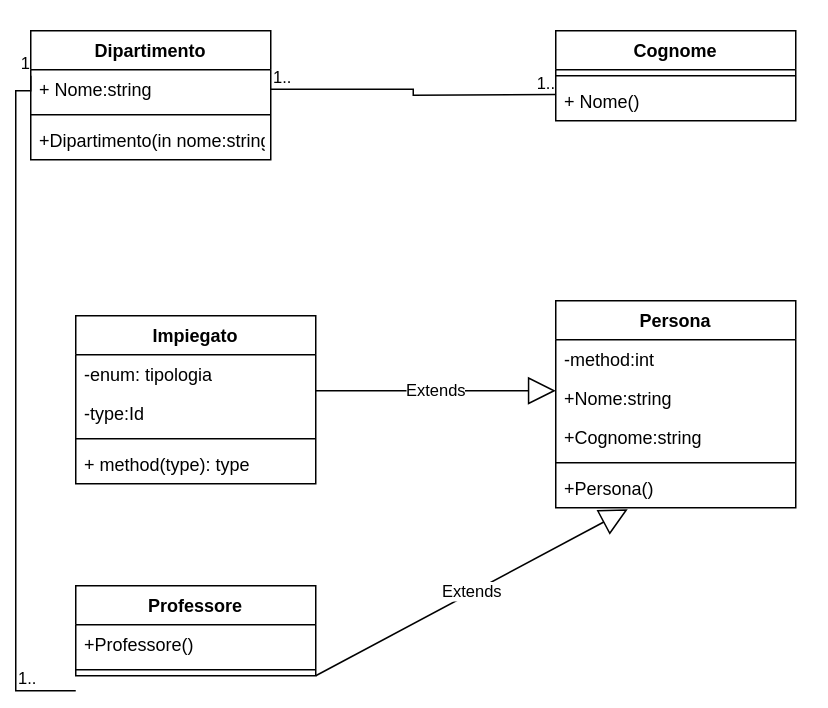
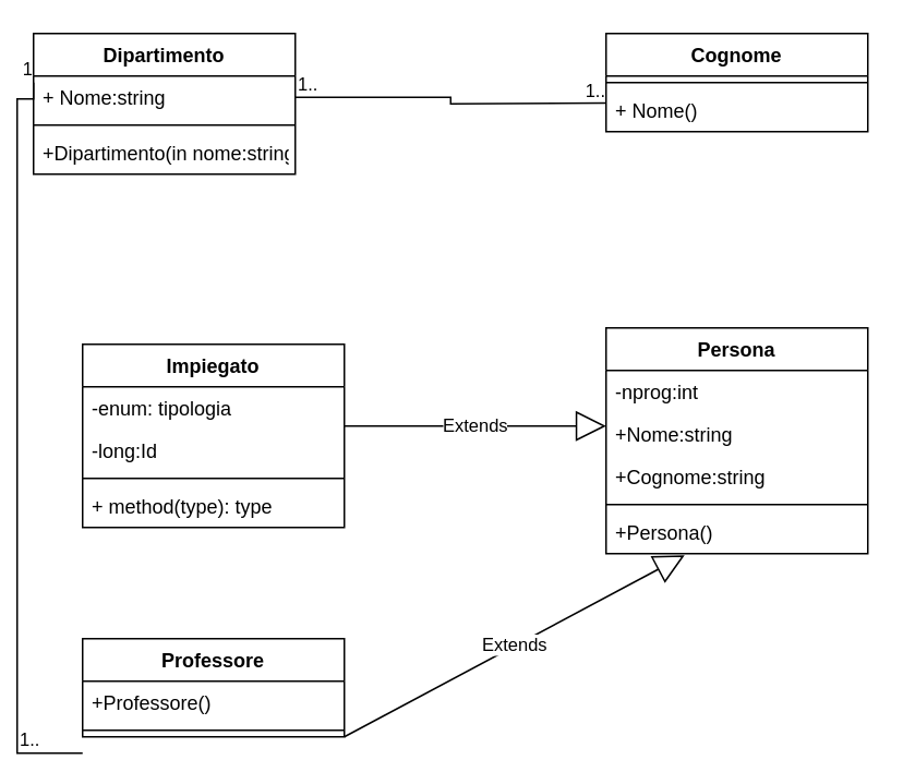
  <mxCell id="0" />
  <mxCell id="1" parent="0" />
  <mxCell id="2" value="Dipartimento" style="swimlane;fontStyle=1;align=center;verticalAlign=top;childLayout=stackLayout;horizontal=1;startSize=26;horizontalStack=0;resizeParent=1;resizeParentMax=0;resizeLast=0;collapsible=1;marginBottom=0;" parent="1" vertex="1"><mxGeometry x="20" y="20" width="160" height="86" as="geometry" /></mxCell>
  <mxCell id="3" value="+ Nome:string" style="text;strokeColor=none;fillColor=none;align=left;verticalAlign=top;spacingLeft=4;spacingRight=4;overflow=hidden;rotatable=0;points=[[0,0.5],[1,0.5]];portConstraint=eastwest;" parent="2" vertex="1"><mxGeometry y="26" width="160" height="26" as="geometry" /></mxCell>
  <mxCell id="4" value="" style="line;strokeWidth=1;fillColor=none;align=left;verticalAlign=middle;spacingTop=-1;spacingLeft=3;spacingRight=3;rotatable=0;labelPosition=right;points=[];portConstraint=eastwest;strokeColor=inherit;" parent="2" vertex="1"><mxGeometry y="52" width="160" height="8" as="geometry" /></mxCell>
  <mxCell id="5" value="+Dipartimento(in nome:string)" style="text;strokeColor=none;fillColor=none;align=left;verticalAlign=top;spacingLeft=4;spacingRight=4;overflow=hidden;rotatable=0;points=[[0,0.5],[1,0.5]];portConstraint=eastwest;" parent="2" vertex="1"><mxGeometry y="60" width="160" height="26" as="geometry" /></mxCell>
  <mxCell id="6" value="Impiegato" style="swimlane;fontStyle=1;align=center;verticalAlign=top;childLayout=stackLayout;horizontal=1;startSize=26;horizontalStack=0;resizeParent=1;resizeParentMax=0;resizeLast=0;collapsible=1;marginBottom=0;" parent="1" vertex="1"><mxGeometry x="50" y="210" width="160" height="112" as="geometry" /></mxCell>
  <mxCell id="7" value="-enum: tipologia" style="text;strokeColor=none;fillColor=none;align=left;verticalAlign=top;spacingLeft=4;spacingRight=4;overflow=hidden;rotatable=0;points=[[0,0.5],[1,0.5]];portConstraint=eastwest;" parent="6" vertex="1"><mxGeometry y="26" width="160" height="26" as="geometry" /></mxCell>
- <mxCell id="8" value="-type:Id" style="text;strokeColor=none;fillColor=none;align=left;verticalAlign=top;spacingLeft=4;spacingRight=4;overflow=hidden;rotatable=0;points=[[0,0.5],[1,0.5]];portConstraint=eastwest;" parent="6" vertex="1"><mxGeometry y="52" width="160" height="26" as="geometry" /></mxCell>
+ <mxCell id="8" value="-long:Id" style="text;strokeColor=none;fillColor=none;align=left;verticalAlign=top;spacingLeft=4;spacingRight=4;overflow=hidden;rotatable=0;points=[[0,0.5],[1,0.5]];portConstraint=eastwest;" parent="6" vertex="1"><mxGeometry y="52" width="160" height="26" as="geometry" /></mxCell>
  <mxCell id="9" value="" style="line;strokeWidth=1;fillColor=none;align=left;verticalAlign=middle;spacingTop=-1;spacingLeft=3;spacingRight=3;rotatable=0;labelPosition=right;points=[];portConstraint=eastwest;strokeColor=inherit;" parent="6" vertex="1"><mxGeometry y="78" width="160" height="8" as="geometry" /></mxCell>
  <mxCell id="10" value="+ method(type): type" style="text;strokeColor=none;fillColor=none;align=left;verticalAlign=top;spacingLeft=4;spacingRight=4;overflow=hidden;rotatable=0;points=[[0,0.5],[1,0.5]];portConstraint=eastwest;" parent="6" vertex="1"><mxGeometry y="86" width="160" height="26" as="geometry" /></mxCell>
  <mxCell id="11" value="Persona" style="swimlane;fontStyle=1;align=center;verticalAlign=top;childLayout=stackLayout;horizontal=1;startSize=26;horizontalStack=0;resizeParent=1;resizeParentMax=0;resizeLast=0;collapsible=1;marginBottom=0;" parent="1" vertex="1"><mxGeometry x="370" y="200" width="160" height="138" as="geometry" /></mxCell>
- <mxCell id="12" value="-method:int" style="text;strokeColor=none;fillColor=none;align=left;verticalAlign=top;spacingLeft=4;spacingRight=4;overflow=hidden;rotatable=0;points=[[0,0.5],[1,0.5]];portConstraint=eastwest;" parent="11" vertex="1"><mxGeometry y="26" width="160" height="26" as="geometry" /></mxCell>
+ <mxCell id="12" value="-nprog:int" style="text;strokeColor=none;fillColor=none;align=left;verticalAlign=top;spacingLeft=4;spacingRight=4;overflow=hidden;rotatable=0;points=[[0,0.5],[1,0.5]];portConstraint=eastwest;" parent="11" vertex="1"><mxGeometry y="26" width="160" height="26" as="geometry" /></mxCell>
  <mxCell id="13" value="+Nome:string" style="text;strokeColor=none;fillColor=none;align=left;verticalAlign=top;spacingLeft=4;spacingRight=4;overflow=hidden;rotatable=0;points=[[0,0.5],[1,0.5]];portConstraint=eastwest;" parent="11" vertex="1"><mxGeometry y="52" width="160" height="26" as="geometry" /></mxCell>
  <mxCell id="14" value="+Cognome:string" style="text;strokeColor=none;fillColor=none;align=left;verticalAlign=top;spacingLeft=4;spacingRight=4;overflow=hidden;rotatable=0;points=[[0,0.5],[1,0.5]];portConstraint=eastwest;" parent="11" vertex="1"><mxGeometry y="78" width="160" height="26" as="geometry" /></mxCell>
  <mxCell id="15" value="" style="line;strokeWidth=1;fillColor=none;align=left;verticalAlign=middle;spacingTop=-1;spacingLeft=3;spacingRight=3;rotatable=0;labelPosition=right;points=[];portConstraint=eastwest;strokeColor=inherit;" parent="11" vertex="1"><mxGeometry y="104" width="160" height="8" as="geometry" /></mxCell>
  <mxCell id="16" value="+Persona()" style="text;strokeColor=none;fillColor=none;align=left;verticalAlign=top;spacingLeft=4;spacingRight=4;overflow=hidden;rotatable=0;points=[[0,0.5],[1,0.5]];portConstraint=eastwest;" parent="11" vertex="1"><mxGeometry y="112" width="160" height="26" as="geometry" /></mxCell>
  <mxCell id="17" value="Extends" style="endArrow=block;endSize=16;endFill=0;html=1;rounded=0;" parent="1" edge="1"><mxGeometry width="160" relative="1" as="geometry"><mxPoint x="210" y="260" as="sourcePoint" /><mxPoint x="370" y="260" as="targetPoint" /></mxGeometry></mxCell>
  <mxCell id="18" value="Professore" style="swimlane;fontStyle=1;align=center;verticalAlign=top;childLayout=stackLayout;horizontal=1;startSize=26;horizontalStack=0;resizeParent=1;resizeParentMax=0;resizeLast=0;collapsible=1;marginBottom=0;" parent="1" vertex="1"><mxGeometry x="50" y="390" width="160" height="60" as="geometry" /></mxCell>
  <mxCell id="19" value="+Professore()" style="text;strokeColor=none;fillColor=none;align=left;verticalAlign=top;spacingLeft=4;spacingRight=4;overflow=hidden;rotatable=0;points=[[0,0.5],[1,0.5]];portConstraint=eastwest;" parent="18" vertex="1"><mxGeometry y="26" width="160" height="26" as="geometry" /></mxCell>
  <mxCell id="20" value="" style="endArrow=none;html=1;edgeStyle=orthogonalEdgeStyle;rounded=0;entryX=0;entryY=0.154;entryDx=0;entryDy=0;entryPerimeter=0;" parent="18" target="3" edge="1"><mxGeometry relative="1" as="geometry"><mxPoint y="70" as="sourcePoint" /><mxPoint x="-50" y="-340" as="targetPoint" /><Array as="points"><mxPoint x="-40" y="70" /><mxPoint x="-40" y="-330" /></Array></mxGeometry></mxCell>
  <mxCell id="21" value="1.." style="edgeLabel;resizable=0;html=1;align=left;verticalAlign=bottom;" parent="20" connectable="0" vertex="1"><mxGeometry x="-1" relative="1" as="geometry"><mxPoint x="-40" as="offset" /></mxGeometry></mxCell>
  <mxCell id="22" value="1" style="edgeLabel;resizable=0;html=1;align=right;verticalAlign=bottom;" parent="20" connectable="0" vertex="1"><mxGeometry x="1" relative="1" as="geometry" /></mxCell>
  <mxCell id="23" value="" style="line;strokeWidth=1;fillColor=none;align=left;verticalAlign=middle;spacingTop=-1;spacingLeft=3;spacingRight=3;rotatable=0;labelPosition=right;points=[];portConstraint=eastwest;strokeColor=inherit;" parent="18" vertex="1"><mxGeometry y="52" width="160" height="8" as="geometry" /></mxCell>
  <mxCell id="24" value="Extends" style="endArrow=block;endSize=16;endFill=0;html=1;rounded=0;entryX=0.3;entryY=1.038;entryDx=0;entryDy=0;entryPerimeter=0;" parent="1" target="16" edge="1"><mxGeometry width="160" relative="1" as="geometry"><mxPoint x="210" y="450" as="sourcePoint" /><mxPoint x="370" y="450" as="targetPoint" /></mxGeometry></mxCell>
  <mxCell id="25" value="Cognome" style="swimlane;fontStyle=1;align=center;verticalAlign=top;childLayout=stackLayout;horizontal=1;startSize=26;horizontalStack=0;resizeParent=1;resizeParentMax=0;resizeLast=0;collapsible=1;marginBottom=0;" parent="1" vertex="1"><mxGeometry x="370" y="20" width="160" height="60" as="geometry" /></mxCell>
  <mxCell id="26" value="" style="line;strokeWidth=1;fillColor=none;align=left;verticalAlign=middle;spacingTop=-1;spacingLeft=3;spacingRight=3;rotatable=0;labelPosition=right;points=[];portConstraint=eastwest;strokeColor=inherit;" parent="25" vertex="1"><mxGeometry y="26" width="160" height="8" as="geometry" /></mxCell>
  <mxCell id="27" value="+ Nome()" style="text;strokeColor=none;fillColor=none;align=left;verticalAlign=top;spacingLeft=4;spacingRight=4;overflow=hidden;rotatable=0;points=[[0,0.5],[1,0.5]];portConstraint=eastwest;" parent="25" vertex="1"><mxGeometry y="34" width="160" height="26" as="geometry" /></mxCell>
  <mxCell id="28" value="" style="endArrow=none;html=1;edgeStyle=orthogonalEdgeStyle;rounded=0;exitX=1;exitY=0.5;exitDx=0;exitDy=0;" parent="1" source="3" edge="1"><mxGeometry relative="1" as="geometry"><mxPoint x="210" y="62.5" as="sourcePoint" /><mxPoint x="370" y="62.5" as="targetPoint" /></mxGeometry></mxCell>
  <mxCell id="29" value="1.." style="edgeLabel;resizable=0;html=1;align=left;verticalAlign=bottom;" parent="28" connectable="0" vertex="1"><mxGeometry x="-1" relative="1" as="geometry" /></mxCell>
  <mxCell id="30" value="1.." style="edgeLabel;resizable=0;html=1;align=right;verticalAlign=bottom;" parent="28" connectable="0" vertex="1"><mxGeometry x="1" relative="1" as="geometry" /></mxCell>
